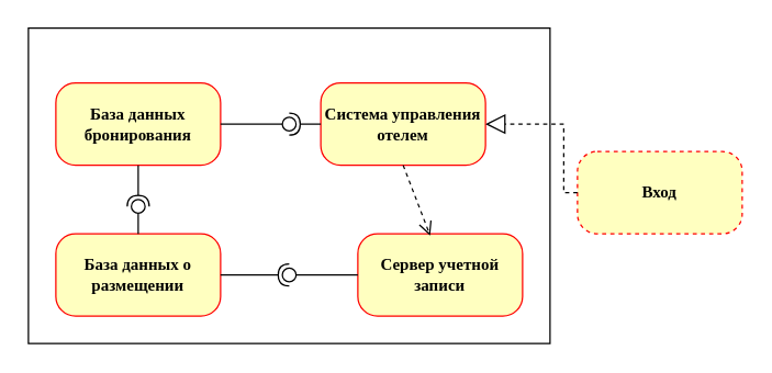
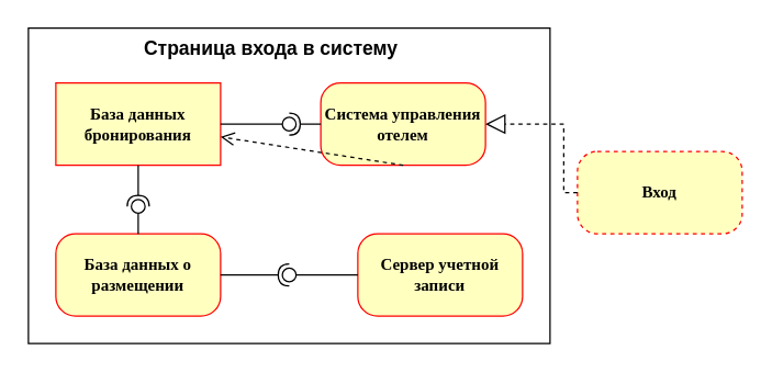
  <mxCell id="0" />
  <mxCell id="1" parent="0" />
  <mxCell id="2" value="&lt;b&gt;База данных о размещении&lt;/b&gt;" style="rounded=1;whiteSpace=wrap;html=1;arcSize=24;fillColor=#ffffc0;strokeColor=#ff0000;shadow=0;comic=0;labelBackgroundColor=none;fontFamily=Verdana;fontSize=12;fontColor=#000000;align=center;" parent="1" vertex="1"><mxGeometry x="40" y="170" width="120" height="60" as="geometry" /></mxCell>
  <mxCell id="3" value="&lt;b&gt;Система управления отелем&lt;/b&gt;" style="rounded=1;whiteSpace=wrap;html=1;arcSize=24;fillColor=#FFFFC0;strokeColor=#ff0000;shadow=0;comic=0;labelBackgroundColor=none;fontFamily=Verdana;fontSize=12;fontColor=#000000;align=center;" parent="1" vertex="1"><mxGeometry x="233" y="60" width="120" height="60" as="geometry" /></mxCell>
- <mxCell id="4" value="&lt;b style=&quot;border-color: var(--border-color);&quot;&gt;База данных бронирования&lt;/b&gt;" style="rounded=1;whiteSpace=wrap;html=1;arcSize=24;fillColor=#ffffc0;strokeColor=#ff0000;shadow=0;comic=0;labelBackgroundColor=none;fontFamily=Verdana;fontSize=12;fontColor=#000000;align=center;" parent="1" vertex="1"><mxGeometry x="40" y="60" width="120" height="60" as="geometry" /></mxCell>
+ <mxCell id="4" value="&lt;b style=&quot;border-color: var(--border-color);&quot;&gt;База данных бронирования&lt;/b&gt;" style="whiteSpace=wrap;html=1;arcSize=24;fillColor=#ffffc0;strokeColor=#ff0000;shadow=0;comic=0;labelBackgroundColor=none;fontFamily=Verdana;fontSize=12;fontColor=#000000;align=center;rounded=0;" parent="1" vertex="1"><mxGeometry x="40" y="60" width="120" height="60" as="geometry" /></mxCell>
  <mxCell id="5" value="&lt;b style=&quot;border-color: var(--border-color);&quot;&gt;Сервер учетной записи&lt;/b&gt;" style="rounded=1;whiteSpace=wrap;html=1;arcSize=24;fillColor=#ffffc0;strokeColor=#ff0000;shadow=0;comic=0;labelBackgroundColor=none;fontFamily=Verdana;fontSize=12;fontColor=#000000;align=center;" parent="1" vertex="1"><mxGeometry x="260" y="170" width="120" height="60" as="geometry" /></mxCell>
+ <mxCell id="6" value="&lt;font style=&quot;font-size: 14px;&quot;&gt;&lt;b&gt;Страница входа в систему&lt;/b&gt;&lt;/font&gt;" style="text;html=1;strokeColor=none;fillColor=none;align=center;verticalAlign=middle;whiteSpace=wrap;rounded=0;" vertex="1" parent="1"><mxGeometry x="97" y="20" width="200" height="30" as="geometry" /></mxCell>
  <mxCell id="7" value="&lt;b style=&quot;border-color: var(--border-color);&quot;&gt;Вход&lt;/b&gt;" style="rounded=1;whiteSpace=wrap;html=1;arcSize=24;fillColor=#ffffc0;strokeColor=#ff0000;shadow=0;comic=0;labelBackgroundColor=none;fontFamily=Verdana;fontSize=12;fontColor=#000000;align=center;dashed=1;" vertex="1" parent="1"><mxGeometry x="420" y="110" width="120" height="60" as="geometry" /></mxCell>
  <mxCell id="8" value="" style="rounded=0;orthogonalLoop=1;jettySize=auto;html=1;endArrow=halfCircle;endFill=0;endSize=6;strokeWidth=1;exitX=0;exitY=0.5;exitDx=0;exitDy=0;" edge="1" parent="1" source="3"><mxGeometry relative="1" as="geometry"><mxPoint x="360" y="185" as="sourcePoint" /><mxPoint x="210" y="90" as="targetPoint" /></mxGeometry></mxCell>
  <mxCell id="9" value="" style="rounded=0;orthogonalLoop=1;jettySize=auto;html=1;endArrow=oval;endFill=0;sourcePerimeterSpacing=0;targetPerimeterSpacing=0;endSize=10;exitX=1;exitY=0.5;exitDx=0;exitDy=0;" edge="1" parent="1" source="4"><mxGeometry relative="1" as="geometry"><mxPoint x="320" y="185" as="sourcePoint" /><mxPoint x="210" y="90" as="targetPoint" /></mxGeometry></mxCell>
  <mxCell id="10" value="" style="ellipse;whiteSpace=wrap;html=1;align=center;aspect=fixed;fillColor=none;strokeColor=none;resizable=0;perimeter=centerPerimeter;rotatable=0;allowArrows=0;points=[];outlineConnect=1;" vertex="1" parent="1"><mxGeometry x="335" y="180" width="10" height="10" as="geometry" /></mxCell>
  <mxCell id="11" value="" style="rounded=0;orthogonalLoop=1;jettySize=auto;html=1;endArrow=halfCircle;endFill=0;endSize=6;strokeWidth=1;exitX=0.5;exitY=1;exitDx=0;exitDy=0;" edge="1" parent="1" source="4"><mxGeometry relative="1" as="geometry"><mxPoint x="140" y="175" as="sourcePoint" /><mxPoint x="100" y="150" as="targetPoint" /></mxGeometry></mxCell>
  <mxCell id="12" value="" style="rounded=0;orthogonalLoop=1;jettySize=auto;html=1;endArrow=oval;endFill=0;sourcePerimeterSpacing=0;targetPerimeterSpacing=0;endSize=10;" edge="1" parent="1"><mxGeometry relative="1" as="geometry"><mxPoint x="100" y="170" as="sourcePoint" /><mxPoint x="100" y="150" as="targetPoint" /></mxGeometry></mxCell>
  <mxCell id="13" value="" style="ellipse;whiteSpace=wrap;html=1;align=center;aspect=fixed;fillColor=none;strokeColor=none;resizable=0;perimeter=centerPerimeter;rotatable=0;allowArrows=0;points=[];outlineConnect=1;" vertex="1" parent="1"><mxGeometry x="115" y="170" width="10" height="10" as="geometry" /></mxCell>
  <mxCell id="14" value="" style="rounded=0;orthogonalLoop=1;jettySize=auto;html=1;endArrow=halfCircle;endFill=0;endSize=6;strokeWidth=1;exitX=1;exitY=0.5;exitDx=0;exitDy=0;" edge="1" parent="1" source="2"><mxGeometry relative="1" as="geometry"><mxPoint x="260" y="200" as="sourcePoint" /><mxPoint x="210" y="200" as="targetPoint" /></mxGeometry></mxCell>
  <mxCell id="15" value="" style="rounded=0;orthogonalLoop=1;jettySize=auto;html=1;endArrow=oval;endFill=0;sourcePerimeterSpacing=0;targetPerimeterSpacing=0;endSize=10;" edge="1" parent="1" source="5"><mxGeometry relative="1" as="geometry"><mxPoint x="170" y="240" as="sourcePoint" /><mxPoint x="210" y="200" as="targetPoint" /></mxGeometry></mxCell>
  <mxCell id="16" value="" style="ellipse;whiteSpace=wrap;html=1;align=center;aspect=fixed;fillColor=none;strokeColor=none;resizable=0;perimeter=centerPerimeter;rotatable=0;allowArrows=0;points=[];outlineConnect=1;" vertex="1" parent="1"><mxGeometry x="335" y="180" width="10" height="10" as="geometry" /></mxCell>
- <mxCell id="17" value="" style="html=1;verticalAlign=bottom;endArrow=open;dashed=1;endSize=8;curved=0;rounded=0;exitX=0.5;exitY=1;exitDx=0;exitDy=0;entryX=0.439;entryY=0.022;entryDx=0;entryDy=0;entryPerimeter=0;" edge="1" parent="1" source="3" target="5"><mxGeometry relative="1" as="geometry"><mxPoint x="380" y="180" as="sourcePoint" /><mxPoint x="330" y="170" as="targetPoint" /></mxGeometry></mxCell>
+ <mxCell id="17" value="" style="html=1;verticalAlign=bottom;endArrow=open;dashed=1;endSize=8;curved=0;rounded=0;exitX=0.5;exitY=1;exitDx=0;exitDy=0;" edge="1" parent="1" source="3" target="4"><mxGeometry relative="1" as="geometry"><mxPoint x="380" y="180" as="sourcePoint" /><mxPoint x="330" y="170" as="targetPoint" /></mxGeometry></mxCell>
  <mxCell id="18" value="" style="endArrow=block;dashed=1;endFill=0;endSize=12;html=1;rounded=0;entryX=1;entryY=0.5;entryDx=0;entryDy=0;exitX=0;exitY=0.5;exitDx=0;exitDy=0;" edge="1" parent="1" source="7" target="3"><mxGeometry width="160" relative="1" as="geometry"><mxPoint x="260" y="180" as="sourcePoint" /><mxPoint x="420" y="180" as="targetPoint" /><Array as="points"><mxPoint x="410" y="140" /><mxPoint x="410" y="90" /></Array></mxGeometry></mxCell>
  <mxCell id="19" value="" style="rounded=0;whiteSpace=wrap;html=1;fillColor=none;" vertex="1" parent="1"><mxGeometry x="20" y="20" width="380" height="230" as="geometry" /></mxCell>
